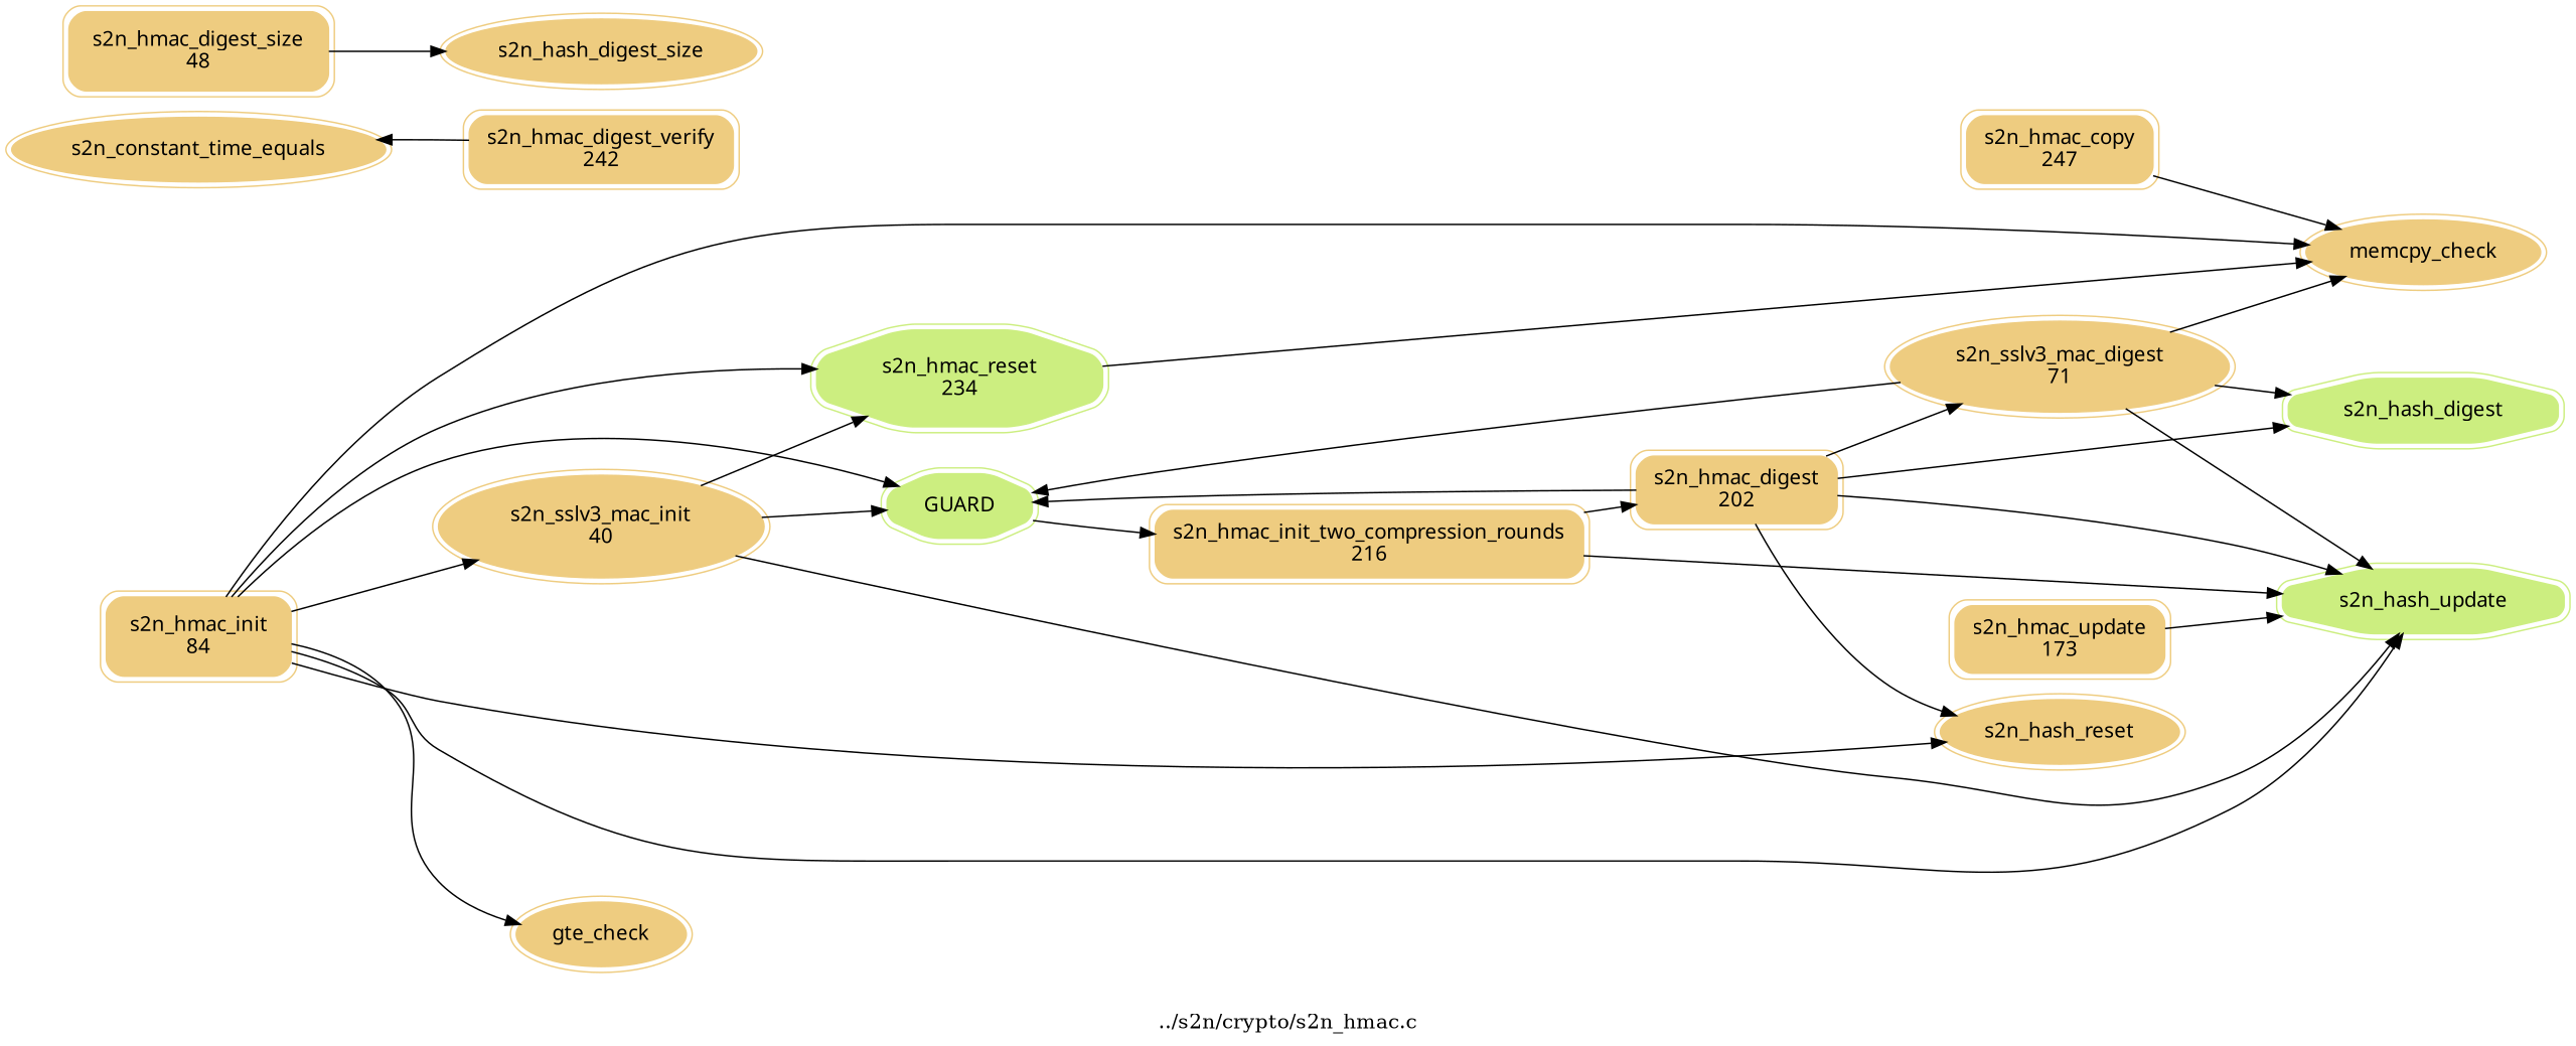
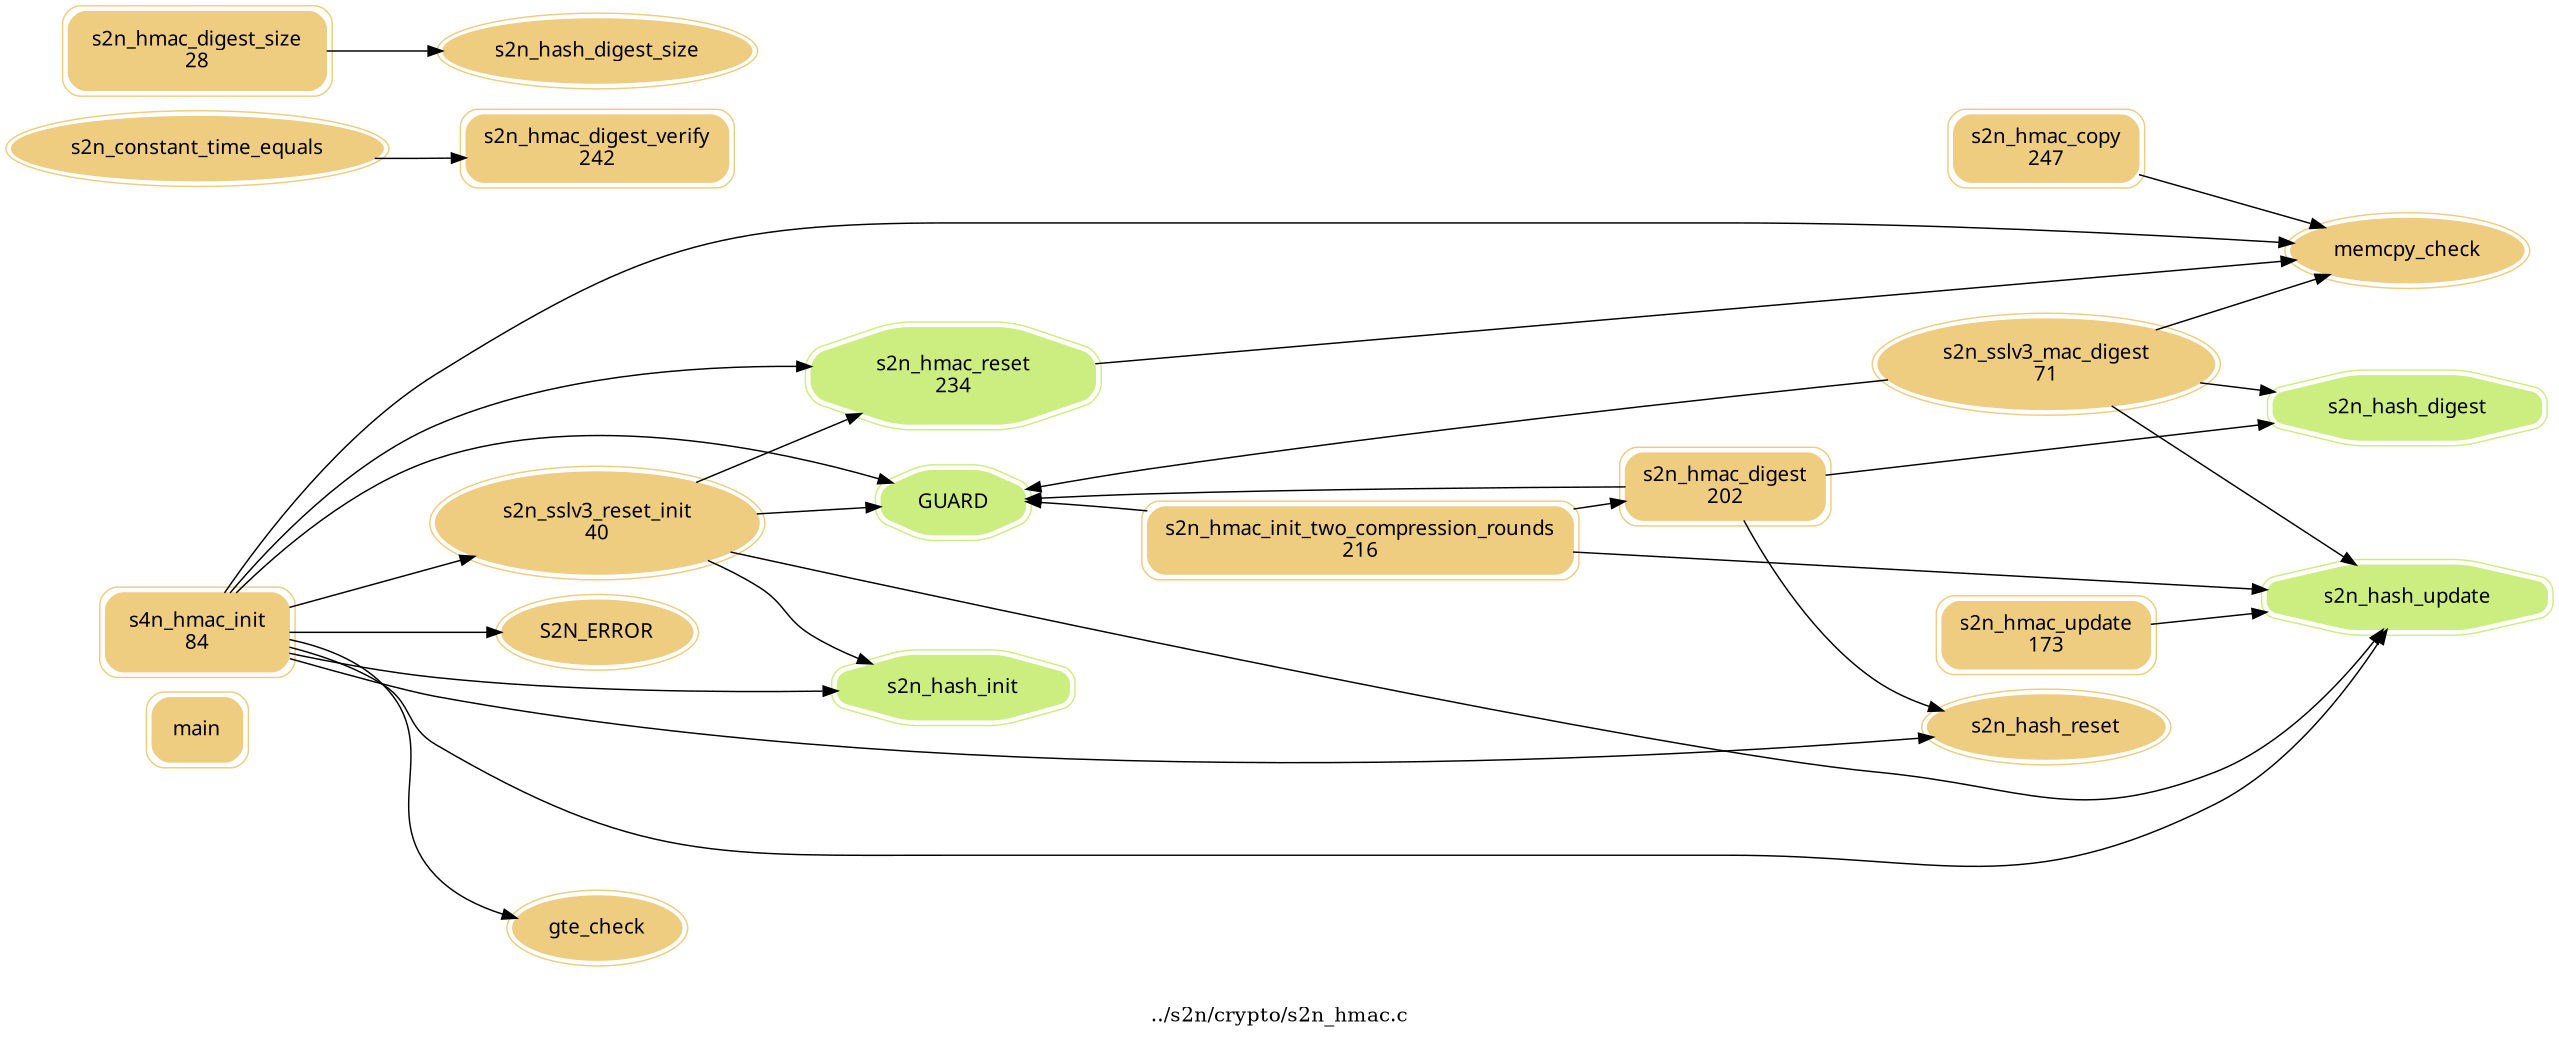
  digraph {
    label="../s2n/crypto/s2n_hmac.c"
    rankdir=LR
    node [color="#eecc80" fontname="Vera Sans Mono" peripheries=2 shape=box style="filled,rounded"]
    edge [color="#000000"]
+   main
    n2 [label=memcpy_check shape=ellipse]
+   n3 [label=S2N_ERROR shape=ellipse]
    n4 [color="#ccee80" label="s2n_hmac_reset\n234" shape=octagon]
    n5 [label="s2n_hmac_init_two_compression_rounds\n216"]
    n6 [label="s2n_hmac_digest\n202"]
    n7 [color="#ccee80" label=GUARD shape=octagon]
    n8 [color="#ccee80" label=s2n_hash_update shape=octagon]
    n9 [label=s2n_hash_reset shape=ellipse]
    n10 [color="#ccee80" label=s2n_hash_digest shape=octagon]
    n11 [label="s2n_sslv3_mac_digest\n71" shape=ellipse]
    n12 [label=gte_check shape=ellipse]
    n13 [label=s2n_constant_time_equals shape=ellipse]
    n14 [label=s2n_hash_digest_size shape=ellipse]
    n15 [label="s2n_hmac_update\n173"]
    n16 [label="s2n_hmac_copy\n247"]
-   n17 [label="s2n_hmac_init\n84"]
-   n18 [label="s2n_sslv3_mac_init\n40" shape=ellipse]
-   n20 [label="s2n_hmac_digest_size\n48"]
+   n17 [label="s4n_hmac_init\n84"]
+   n18 [label="s2n_sslv3_reset_init\n40" shape=ellipse]
+   n19 [color="#ccee80" label=s2n_hash_init shape=octagon]
+   n20 [label="s2n_hmac_digest_size\n28"]
    n21 [label="s2n_hmac_digest_verify\n242"]
    n4 -> n2
    n5 -> n6
-   n7 -> n5
+   n5 -> n7
    n5 -> n8
    n6 -> n7
-   n6 -> n8
    n6 -> n9
    n6 -> n10
-   n6 -> n11
    n11 -> n2
    n11 -> n7
    n11 -> n8
    n11 -> n10
    n15 -> n8
    n16 -> n2
    n17 -> n2
+   n17 -> n3
    n17 -> n4
    n17 -> n7
    n17 -> n8
    n17 -> n9
    n17 -> n12
    n17 -> n18
+   n17 -> n19
    n18 -> n4
    n18 -> n7
    n18 -> n8
+   n18 -> n19
    n20 -> n14
-   n21 -> n13
+   n13 -> n21
  }
